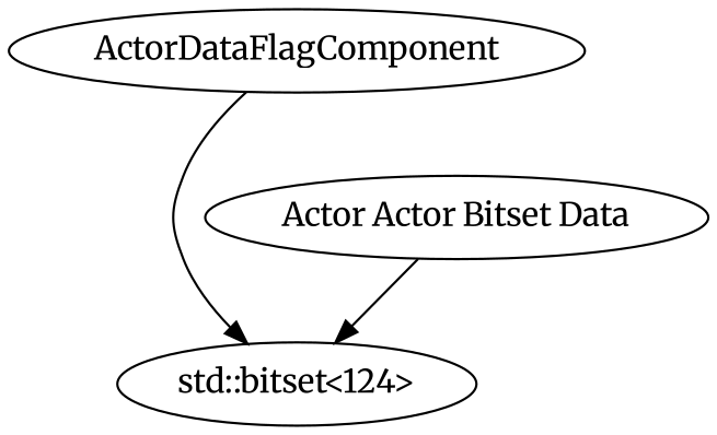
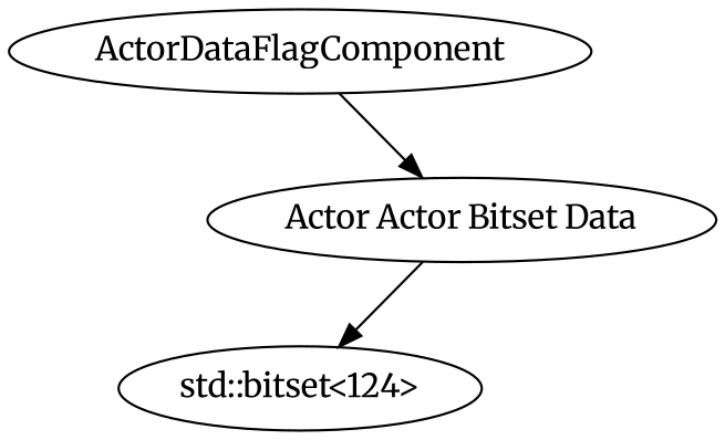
  digraph {
    fontname=Merriweather
    rankdir=TB
    node [fontname=Merriweather]
    edge [fontname=Merriweather]
    n1 [label="std::bitset<124>"]
    n2 [label=ActorDataFlagComponent]
    n3 [label="Actor Actor Bitset Data"]
    subgraph sub_1 {
      rank=max
      n1
    }
-   n2 -> n1
+   n2 -> n3
    n3 -> n1
  }
